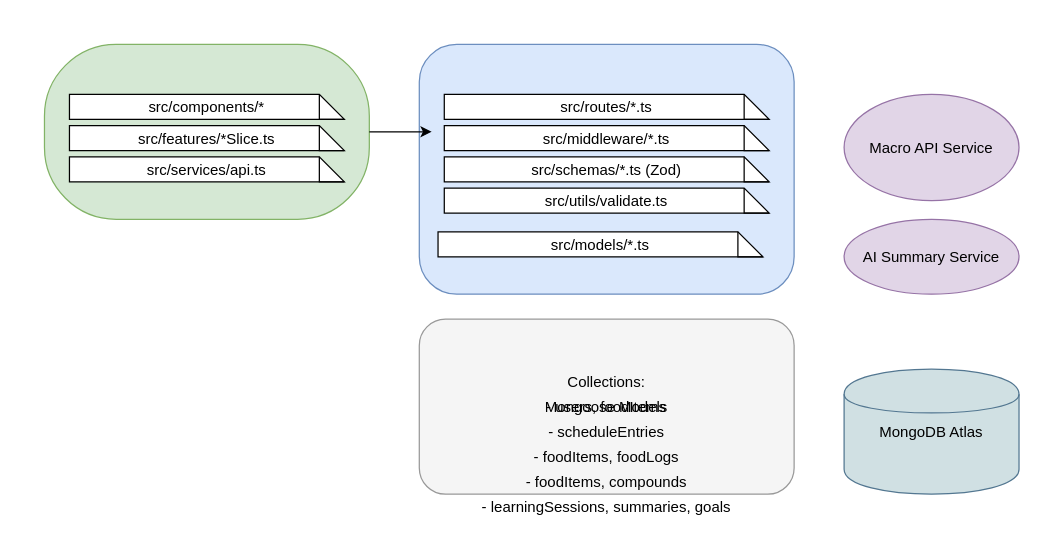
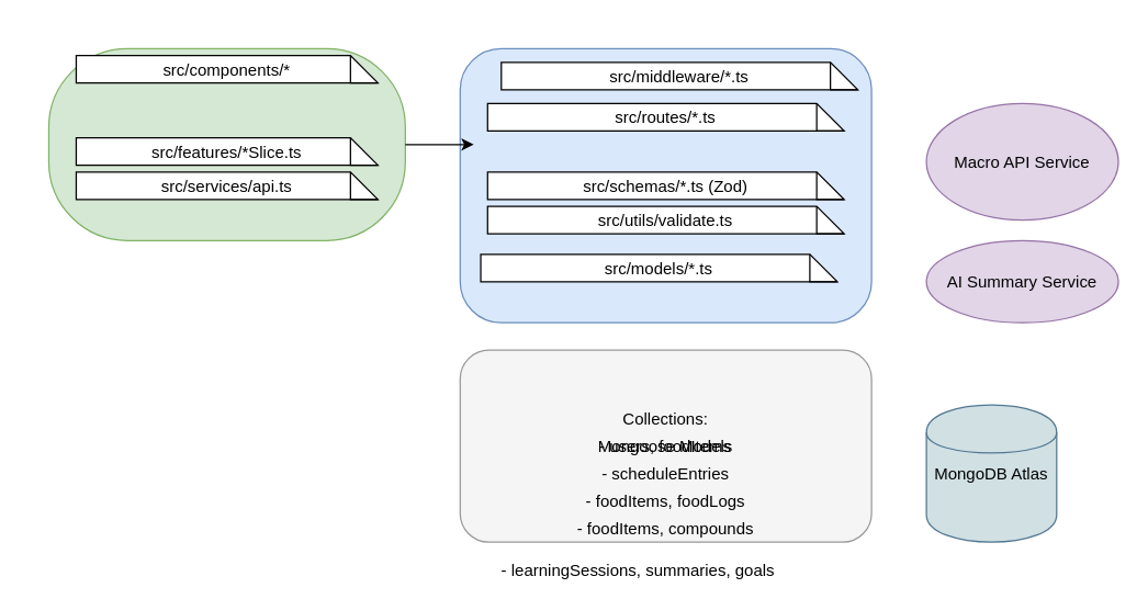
  <mxCell id="0" />
  <mxCell id="1" parent="0" />
  <mxCell id="2" value="Frontend (React)" style="shape=rectangle;rounded=1;fillColor=#D5E8D4;strokeColor=#82B366;fontStyle=1;arcSize=41;" parent="1" vertex="1"><mxGeometry x="20" y="20" width="260" height="140" as="geometry" /></mxCell>
- <mxCell id="3" value="src/components/*" style="shape=note;fillColor=#ffffff;strokeColor=#000000;" parent="1" vertex="1"><mxGeometry x="40" y="60" width="220" height="20" as="geometry" /></mxCell>
+ <mxCell id="3" value="src/components/*" style="shape=note;fillColor=#ffffff;strokeColor=#000000;" parent="1" vertex="1"><mxGeometry x="40" y="25" width="220" height="20" as="geometry" /></mxCell>
  <mxCell id="4" value="src/features/*Slice.ts" style="shape=note;fillColor=#ffffff;strokeColor=#000000;" parent="1" vertex="1"><mxGeometry x="40" y="85" width="220" height="20" as="geometry" /></mxCell>
  <mxCell id="5" value="src/services/api.ts" style="shape=note;fillColor=#ffffff;strokeColor=#000000;" parent="1" vertex="1"><mxGeometry x="40" y="110" width="220" height="20" as="geometry" /></mxCell>
  <mxCell id="6" value="Backend (Node/Express)" style="shape=rectangle;rounded=1;fillColor=#DAE8FC;strokeColor=#6C8EBF;fontStyle=1;" parent="1" vertex="1"><mxGeometry x="320" y="20" width="300" height="200" as="geometry" /></mxCell>
  <mxCell id="7" value="src/routes/*.ts" style="shape=note;fillColor=#ffffff;strokeColor=#000000;" parent="1" vertex="1"><mxGeometry x="340" y="60" width="260" height="20" as="geometry" /></mxCell>
- <mxCell id="8" value="src/middleware/*.ts" style="shape=note;fillColor=#ffffff;strokeColor=#000000;" parent="1" vertex="1"><mxGeometry x="340" y="85" width="260" height="20" as="geometry" /></mxCell>
+ <mxCell id="8" value="src/middleware/*.ts" style="shape=note;fillColor=#ffffff;strokeColor=#000000;" parent="1" vertex="1"><mxGeometry x="350" y="30" width="260" height="20" as="geometry" /></mxCell>
  <mxCell id="9" value="src/schemas/*.ts (Zod)" style="shape=note;fillColor=#ffffff;strokeColor=#000000;" parent="1" vertex="1"><mxGeometry x="340" y="110" width="260" height="20" as="geometry" /></mxCell>
  <mxCell id="10" value="src/utils/validate.ts" style="shape=note;fillColor=#ffffff;strokeColor=#000000;" parent="1" vertex="1"><mxGeometry x="340" y="135" width="260" height="20" as="geometry" /></mxCell>
  <mxCell id="11" value="src/models/*.ts" style="shape=note;fillColor=#ffffff;strokeColor=#000000;" parent="1" vertex="1"><mxGeometry x="335" y="170" width="260" height="20" as="geometry" /></mxCell>
  <mxCell id="12" value="Macro API Service" style="shape=ellipse;fillColor=#E1D5E7;strokeColor=#9673A6;" parent="1" vertex="1"><mxGeometry x="660" y="60" width="140" height="85" as="geometry" /></mxCell>
  <mxCell id="13" value="AI Summary Service" style="shape=ellipse;fillColor=#E1D5E7;strokeColor=#9673A6;" parent="1" vertex="1"><mxGeometry x="660" y="160" width="140" height="60" as="geometry" /></mxCell>
  <mxCell id="14" value="Mongoose Models" style="shape=rectangle;rounded=1;fillColor=#F5F5F5;strokeColor=#999999;" parent="1" vertex="1"><mxGeometry x="320" y="240" width="300" height="140" as="geometry" /></mxCell>
  <mxCell id="15" value="Collections:" style="shape=label;fillColor=none;strokeColor=none;" parent="1" vertex="1"><mxGeometry x="340" y="280" width="260" height="20" as="geometry" /></mxCell>
  <mxCell id="16" value="- users, foodItems" style="shape=label;fillColor=none;strokeColor=none;" parent="1" vertex="1"><mxGeometry x="340" y="300" width="260" height="20" as="geometry" /></mxCell>
  <mxCell id="17" value="- scheduleEntries" style="shape=label;fillColor=none;strokeColor=none;" parent="1" vertex="1"><mxGeometry x="340" y="320" width="260" height="20" as="geometry" /></mxCell>
  <mxCell id="18" value="- foodItems, foodLogs" style="shape=label;fillColor=none;strokeColor=none;" parent="1" vertex="1"><mxGeometry x="340" y="340" width="260" height="20" as="geometry" /></mxCell>
  <mxCell id="19" value="- foodItems, compounds" style="shape=label;fillColor=none;strokeColor=none;" parent="1" vertex="1"><mxGeometry x="340" y="360" width="260" height="20" as="geometry" /></mxCell>
- <mxCell id="20" value="- learningSessions, summaries, goals" style="shape=label;fillColor=none;strokeColor=none;" parent="1" vertex="1"><mxGeometry x="340" y="380" width="260" height="20" as="geometry" /></mxCell>
- <mxCell id="21" value="MongoDB Atlas" style="shape=cylinder;fillColor=#D0E0E3;strokeColor=#537791;" parent="1" vertex="1"><mxGeometry x="660" y="280" width="140" height="100" as="geometry" /></mxCell>
+ <mxCell id="20" value="- learningSessions, summaries, goals" style="shape=label;fillColor=none;strokeColor=none;" parent="1" vertex="1"><mxGeometry x="320" y="390" width="260" height="20" as="geometry" /></mxCell>
+ <mxCell id="21" value="MongoDB Atlas" style="shape=cylinder;fillColor=#D0E0E3;strokeColor=#537791;" parent="1" vertex="1"><mxGeometry x="660" y="280" width="95" height="100" as="geometry" /></mxCell>
  <mxCell id="22" parent="1" source="2" target="6" edge="1" />
  <mxCell id="23" parent="1" source="6" edge="1" />
  <mxCell id="24" parent="1" edge="1" />
  <mxCell id="25" parent="1" edge="1" />
  <mxCell id="26" parent="1" target="12" edge="1" />
  <mxCell id="27" parent="1" target="13" edge="1" />
  <mxCell id="28" parent="1" target="14" edge="1" />
  <mxCell id="29" parent="1" source="14" target="21" edge="1" />
  <mxCell id="30" style="edgeStyle=none;html=1;exitX=1;exitY=0.5;exitDx=0;exitDy=0;entryX=0.033;entryY=0.35;entryDx=0;entryDy=0;entryPerimeter=0;" edge="1" parent="1" source="2" target="6"><mxGeometry relative="1" as="geometry" /></mxCell>
